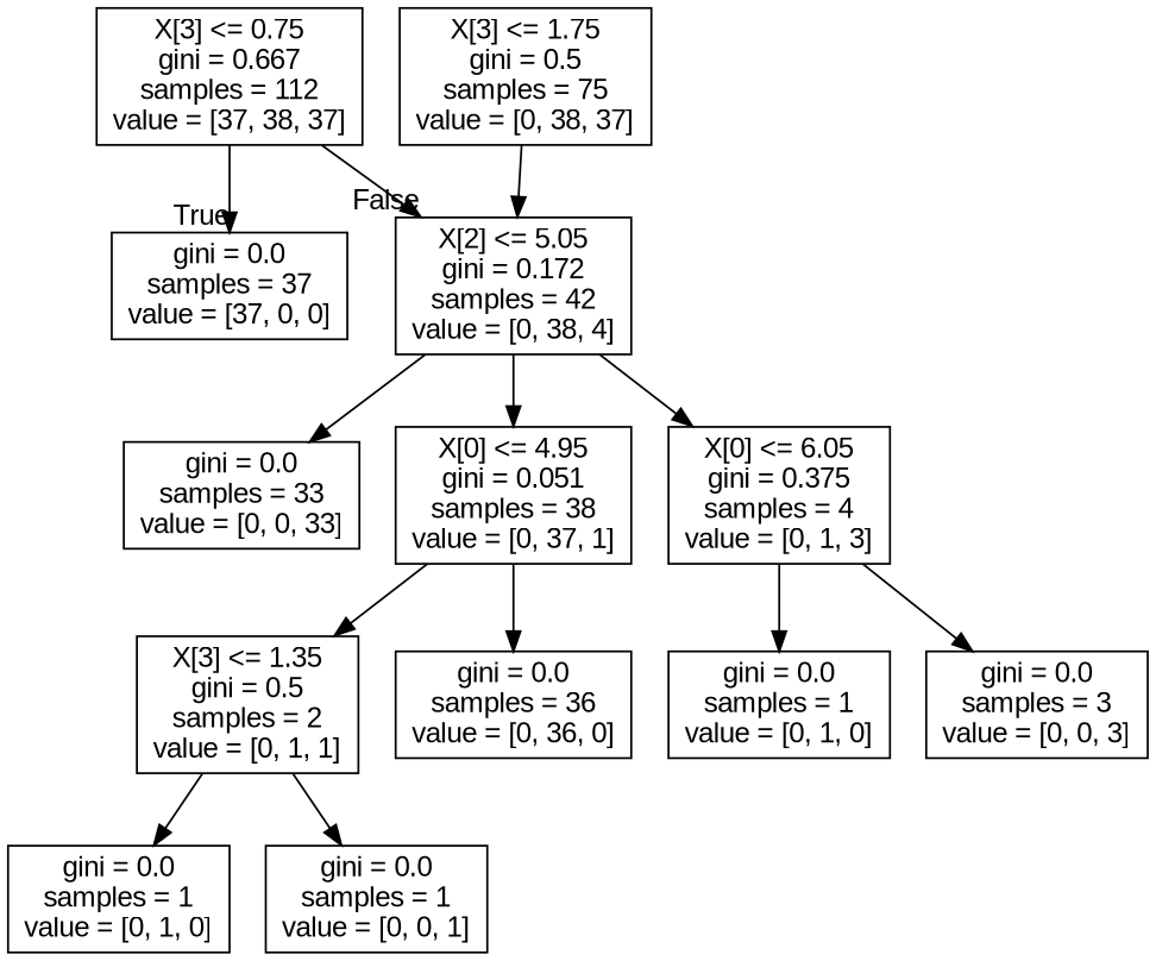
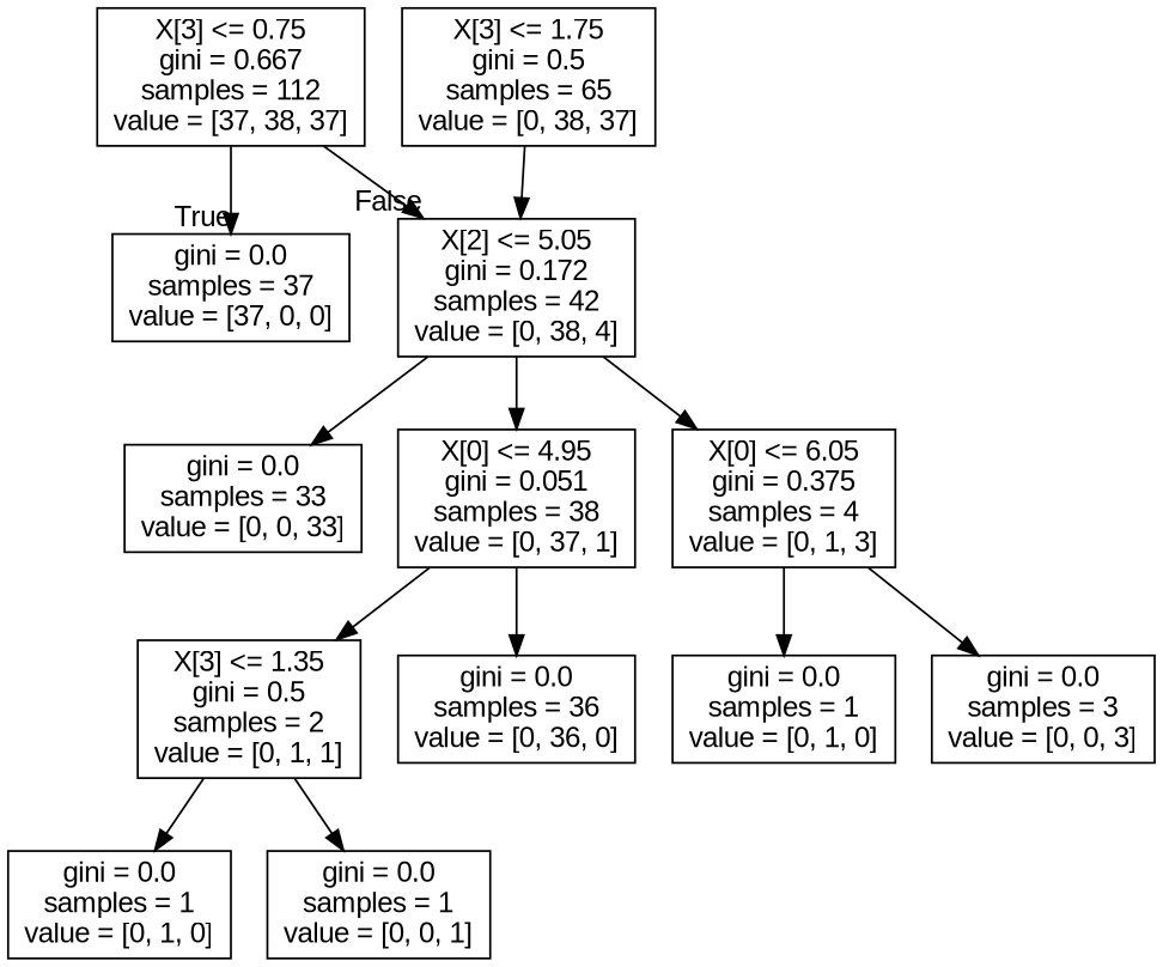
  digraph {
    fontname="Liberation Sans"
    node [fontname="Liberation Sans" shape=box]
    edge [fontname="Liberation Sans"]
    n1 [label="X[3] <= 0.75\ngini = 0.667\nsamples = 112\nvalue = [37, 38, 37]"]
    n2 [label="gini = 0.0\nsamples = 37\nvalue = [37, 0, 0]"]
    n3 [label="X[2] <= 5.05\ngini = 0.172\nsamples = 42\nvalue = [0, 38, 4]"]
-   n4 [label="X[3] <= 1.75\ngini = 0.5\nsamples = 75\nvalue = [0, 38, 37]"]
+   n4 [label="X[3] <= 1.75\ngini = 0.5\nsamples = 65\nvalue = [0, 38, 37]"]
    n5 [label="gini = 0.0\nsamples = 33\nvalue = [0, 0, 33]"]
    n6 [label="X[0] <= 4.95\ngini = 0.051\nsamples = 38\nvalue = [0, 37, 1]"]
    n7 [label="X[0] <= 6.05\ngini = 0.375\nsamples = 4\nvalue = [0, 1, 3]"]
    n8 [label="X[3] <= 1.35\ngini = 0.5\nsamples = 2\nvalue = [0, 1, 1]"]
    n9 [label="gini = 0.0\nsamples = 36\nvalue = [0, 36, 0]"]
    n10 [label="gini = 0.0\nsamples = 1\nvalue = [0, 1, 0]"]
    n11 [label="gini = 0.0\nsamples = 3\nvalue = [0, 0, 3]"]
    n12 [label="gini = 0.0\nsamples = 1\nvalue = [0, 1, 0]"]
    n13 [label="gini = 0.0\nsamples = 1\nvalue = [0, 0, 1]"]
    n1 -> n2 [headlabel=True labelangle=45 labeldistance=2.5]
    n1 -> n3 [headlabel=False labelangle=-45 labeldistance=2.5]
    n3 -> n5
    n3 -> n6
    n3 -> n7
    n4 -> n3
    n6 -> n8
    n6 -> n9
    n7 -> n10
    n7 -> n11
    n8 -> n12
    n8 -> n13
  }
